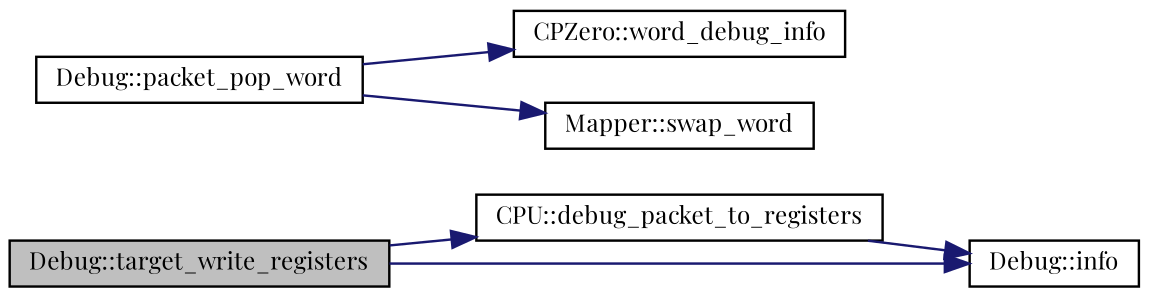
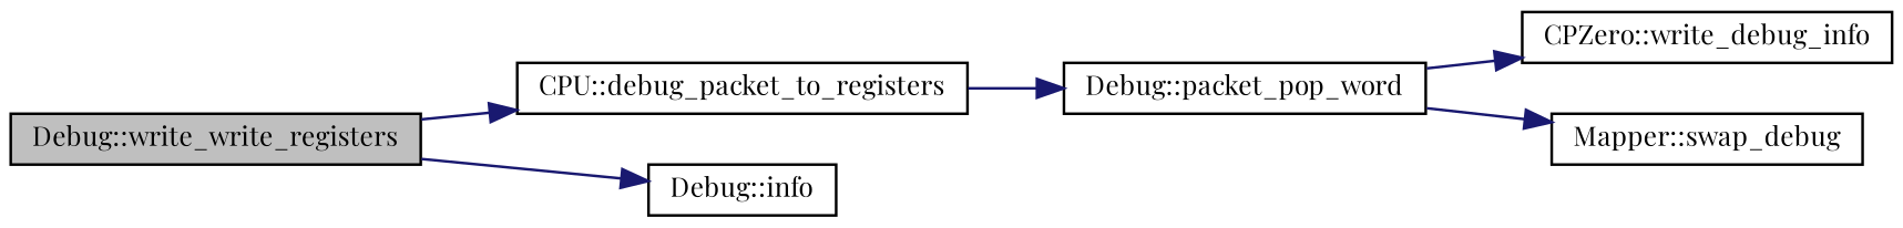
  digraph {
    fontname="Playfair Display"
    rankdir=LR
    node [color=black fillcolor=white fontname="Playfair Display" fontsize=10 shape=record style=filled]
    edge [color=midnightblue fontname="Playfair Display" fontsize=10 labelfontname=FreeSans labelfontsize=10 style=solid]
-   n1 [fillcolor=grey75 fontcolor=black height=0.2 label="Debug::target_write_registers" width=0.4]
+   n1 [fillcolor=grey75 fontcolor=black height=0.2 label="Debug::write_write_registers" width=0.4]
    n2 [height=0.2 label="CPU::debug_packet_to_registers" width=0.4]
    n3 [height=0.2 label="Debug::info" width=0.4]
    n4 [height=0.2 label="Debug::packet_pop_word" width=0.4]
-   n5 [height=0.2 label="CPZero::word_debug_info" width=0.4]
-   n6 [height=0.2 label="Mapper::swap_word" width=0.4]
+   n5 [height=0.2 label="CPZero::write_debug_info" width=0.4]
+   n6 [height=0.2 label="Mapper::swap_debug" width=0.4]
    n1 -> n2
    n1 -> n3
-   n2 -> n3
+   n2 -> n4
    n4 -> n5
    n4 -> n6
  }
